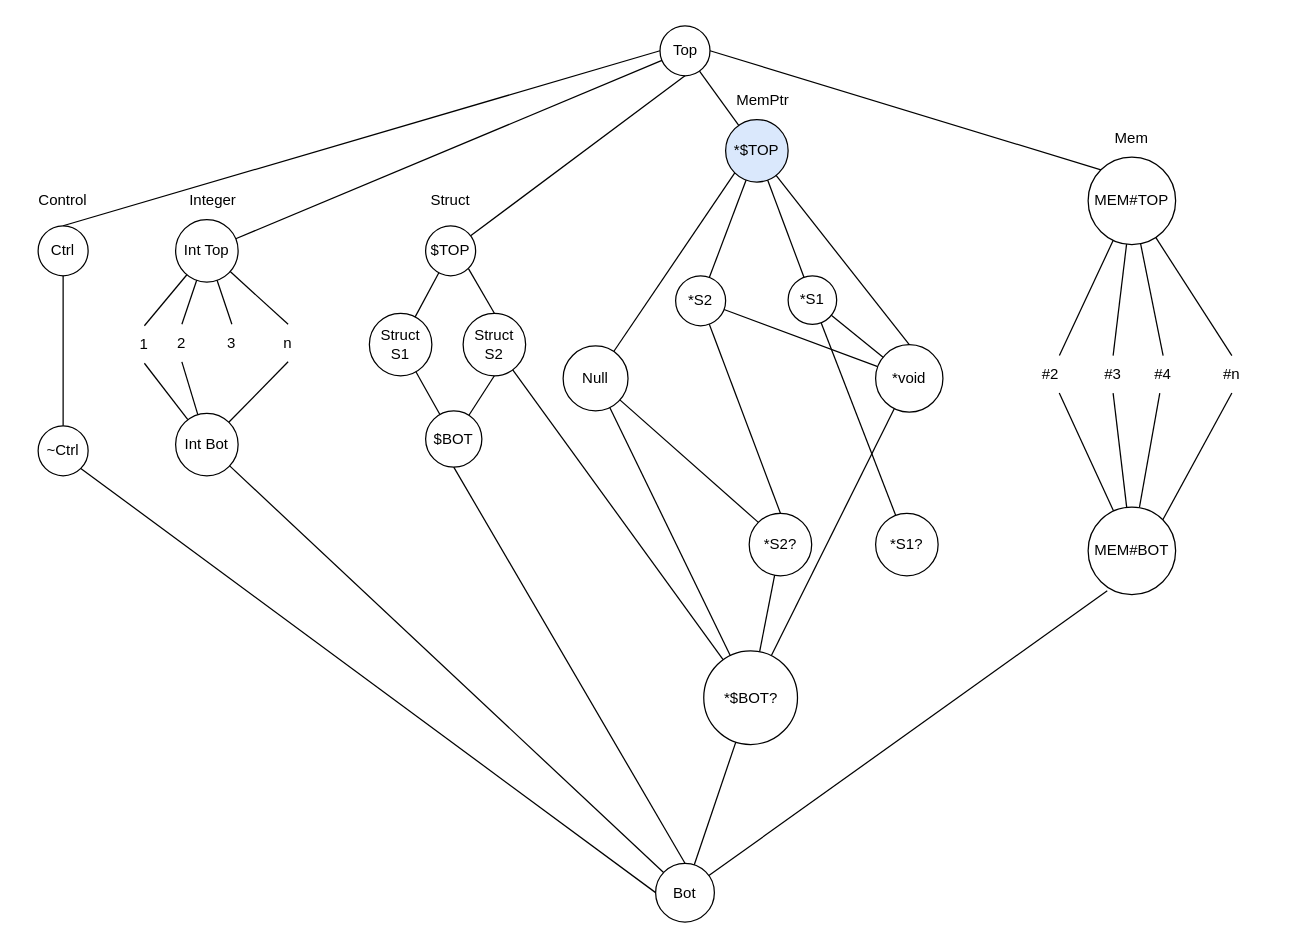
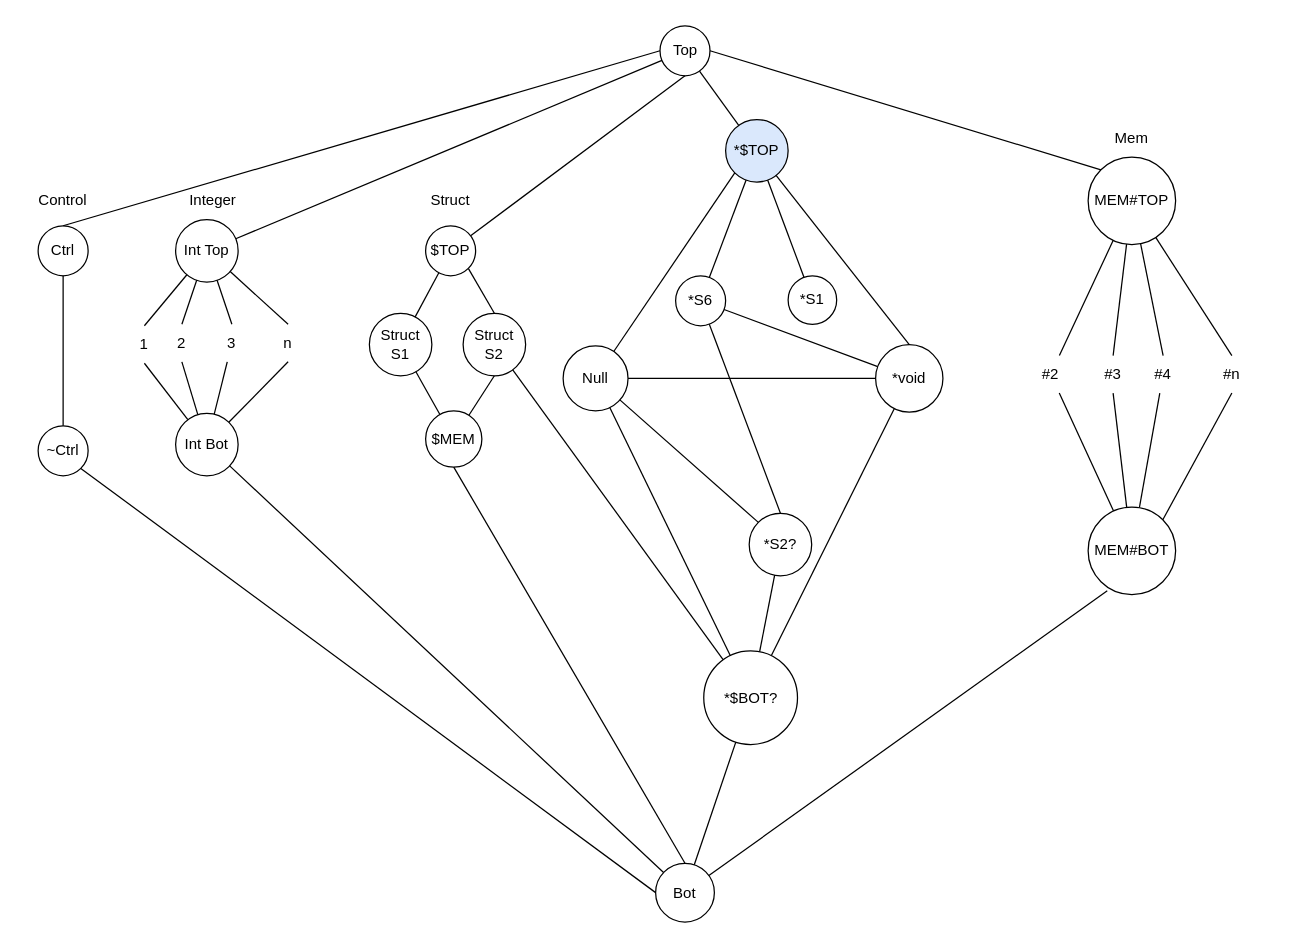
  <mxCell id="0" />
  <mxCell id="1" parent="0" />
  <mxCell id="2" value="Top" style="ellipse;whiteSpace=wrap;html=1;aspect=fixed;" parent="1" vertex="1"><mxGeometry x="527.5" y="20" width="40" height="40" as="geometry" /></mxCell>
  <mxCell id="3" value="Int Top" style="ellipse;whiteSpace=wrap;html=1;aspect=fixed;" parent="1" vertex="1"><mxGeometry x="140" y="175" width="50" height="50" as="geometry" /></mxCell>
  <mxCell id="4" value="Int Bot" style="ellipse;whiteSpace=wrap;html=1;aspect=fixed;" parent="1" vertex="1"><mxGeometry x="140" y="330" width="50" height="50" as="geometry" /></mxCell>
  <mxCell id="5" value="Bot" style="ellipse;whiteSpace=wrap;html=1;aspect=fixed;" parent="1" vertex="1"><mxGeometry x="524" y="690" width="47" height="47" as="geometry" /></mxCell>
  <mxCell id="6" value="1" style="text;html=1;strokeColor=none;fillColor=none;align=center;verticalAlign=middle;whiteSpace=wrap;rounded=0;" parent="1" vertex="1"><mxGeometry x="100" y="260" width="30" height="30" as="geometry" /></mxCell>
  <mxCell id="7" value="2" style="text;html=1;strokeColor=none;fillColor=none;align=center;verticalAlign=middle;whiteSpace=wrap;rounded=0;" parent="1" vertex="1"><mxGeometry x="130" y="258.85" width="30" height="30" as="geometry" /></mxCell>
  <mxCell id="8" value="3" style="text;html=1;strokeColor=none;fillColor=none;align=center;verticalAlign=middle;whiteSpace=wrap;rounded=0;" parent="1" vertex="1"><mxGeometry x="170" y="258.85" width="30" height="30" as="geometry" /></mxCell>
  <mxCell id="9" value="n" style="text;html=1;strokeColor=none;fillColor=none;align=center;verticalAlign=middle;whiteSpace=wrap;rounded=0;" parent="1" vertex="1"><mxGeometry x="220" y="258.85" width="20" height="30" as="geometry" /></mxCell>
  <mxCell id="10" value="" style="endArrow=none;html=1;exitX=0.5;exitY=0;exitDx=0;exitDy=0;" parent="1" source="6" target="3" edge="1"><mxGeometry width="50" height="50" relative="1" as="geometry"><mxPoint x="400" y="470" as="sourcePoint" /><mxPoint x="450" y="420" as="targetPoint" /></mxGeometry></mxCell>
  <mxCell id="11" value="" style="endArrow=none;html=1;entryX=0.5;entryY=1;entryDx=0;entryDy=0;" parent="1" source="4" target="6" edge="1"><mxGeometry width="50" height="50" relative="1" as="geometry"><mxPoint x="110" y="340" as="sourcePoint" /><mxPoint x="160" y="290" as="targetPoint" /></mxGeometry></mxCell>
  <mxCell id="12" value="" style="endArrow=none;html=1;exitX=0.5;exitY=0;exitDx=0;exitDy=0;" parent="1" source="7" target="3" edge="1"><mxGeometry width="50" height="50" relative="1" as="geometry"><mxPoint x="300" y="620" as="sourcePoint" /><mxPoint x="350" y="570" as="targetPoint" /></mxGeometry></mxCell>
  <mxCell id="13" value="" style="endArrow=none;html=1;entryX=0.5;entryY=1;entryDx=0;entryDy=0;" parent="1" source="4" target="7" edge="1"><mxGeometry width="50" height="50" relative="1" as="geometry"><mxPoint x="210" y="490" as="sourcePoint" /><mxPoint x="260" y="440" as="targetPoint" /></mxGeometry></mxCell>
  <mxCell id="14" value="" style="endArrow=none;html=1;exitX=0.5;exitY=0;exitDx=0;exitDy=0;" parent="1" source="8" target="3" edge="1"><mxGeometry width="50" height="50" relative="1" as="geometry"><mxPoint x="110" y="570" as="sourcePoint" /><mxPoint x="160" y="520" as="targetPoint" /></mxGeometry></mxCell>
+ <mxCell id="15" value="" style="endArrow=none;html=1;" parent="1" source="4" target="8" edge="1"><mxGeometry width="50" height="50" relative="1" as="geometry"><mxPoint x="140" y="390" as="sourcePoint" /><mxPoint x="190" y="340" as="targetPoint" /></mxGeometry></mxCell>
  <mxCell id="16" value="" style="endArrow=none;html=1;exitX=0.5;exitY=0;exitDx=0;exitDy=0;" parent="1" source="9" target="3" edge="1"><mxGeometry width="50" height="50" relative="1" as="geometry"><mxPoint x="350" y="260" as="sourcePoint" /><mxPoint x="400" y="210" as="targetPoint" /></mxGeometry></mxCell>
  <mxCell id="17" value="" style="endArrow=none;html=1;entryX=0.5;entryY=1;entryDx=0;entryDy=0;" parent="1" source="4" target="9" edge="1"><mxGeometry width="50" height="50" relative="1" as="geometry"><mxPoint x="280" y="360" as="sourcePoint" /><mxPoint x="330" y="310" as="targetPoint" /></mxGeometry></mxCell>
  <mxCell id="18" value="" style="endArrow=none;html=1;" parent="1" source="3" target="2" edge="1"><mxGeometry width="50" height="50" relative="1" as="geometry"><mxPoint x="280" y="180" as="sourcePoint" /><mxPoint x="330" y="130" as="targetPoint" /></mxGeometry></mxCell>
  <mxCell id="19" value="" style="endArrow=none;html=1;" parent="1" source="5" target="4" edge="1"><mxGeometry width="50" height="50" relative="1" as="geometry"><mxPoint x="180" y="520" as="sourcePoint" /><mxPoint x="230" y="470" as="targetPoint" /></mxGeometry></mxCell>
  <mxCell id="20" value="*$TOP" style="ellipse;whiteSpace=wrap;html=1;aspect=fixed;fillColor=#dae8fc;" parent="1" vertex="1"><mxGeometry x="580" y="95" width="50" height="50" as="geometry" /></mxCell>
  <mxCell id="21" value="*$BOT?" style="ellipse;whiteSpace=wrap;html=1;aspect=fixed;" parent="1" vertex="1"><mxGeometry x="562.5" y="520" width="75" height="75" as="geometry" /></mxCell>
  <mxCell id="22" value="" style="endArrow=none;html=1;" parent="1" source="5" target="21" edge="1"><mxGeometry width="50" height="50" relative="1" as="geometry"><mxPoint x="400" y="470" as="sourcePoint" /><mxPoint x="450" y="420" as="targetPoint" /></mxGeometry></mxCell>
  <mxCell id="23" value="" style="endArrow=none;html=1;entryX=0;entryY=1;entryDx=0;entryDy=0;" parent="1" source="58" target="20" edge="1"><mxGeometry width="50" height="50" relative="1" as="geometry"><mxPoint x="550" y="260" as="sourcePoint" /><mxPoint x="520" y="180" as="targetPoint" /></mxGeometry></mxCell>
  <mxCell id="24" value="" style="endArrow=none;html=1;" parent="1" source="20" target="62" edge="1"><mxGeometry width="50" height="50" relative="1" as="geometry"><mxPoint x="715" y="220" as="sourcePoint" /><mxPoint x="690" y="180" as="targetPoint" /></mxGeometry></mxCell>
  <mxCell id="25" value="" style="endArrow=none;html=1;" parent="1" source="2" target="20" edge="1"><mxGeometry width="50" height="50" relative="1" as="geometry"><mxPoint x="600" y="100" as="sourcePoint" /><mxPoint x="650" y="50" as="targetPoint" /></mxGeometry></mxCell>
  <mxCell id="26" value="Struct&lt;br&gt;S1" style="ellipse;whiteSpace=wrap;html=1;aspect=fixed;" parent="1" vertex="1"><mxGeometry x="295" y="250" width="50" height="50" as="geometry" /></mxCell>
  <mxCell id="27" value="Struct&lt;br&gt;S2" style="ellipse;whiteSpace=wrap;html=1;aspect=fixed;" parent="1" vertex="1"><mxGeometry x="370" y="250" width="50" height="50" as="geometry" /></mxCell>
  <mxCell id="28" value="" style="endArrow=none;html=1;" parent="1" source="26" target="38" edge="1"><mxGeometry width="50" height="50" relative="1" as="geometry"><mxPoint x="343" y="220" as="sourcePoint" /><mxPoint x="333" y="190" as="targetPoint" /></mxGeometry></mxCell>
  <mxCell id="29" value="" style="endArrow=none;html=1;" parent="1" source="39" target="26" edge="1"><mxGeometry width="50" height="50" relative="1" as="geometry"><mxPoint x="343" y="340" as="sourcePoint" /><mxPoint x="383" y="380" as="targetPoint" /></mxGeometry></mxCell>
  <mxCell id="30" value="" style="endArrow=none;html=1;exitX=0.5;exitY=0;exitDx=0;exitDy=0;entryX=1;entryY=1;entryDx=0;entryDy=0;" parent="1" source="27" target="38" edge="1"><mxGeometry width="50" height="50" relative="1" as="geometry"><mxPoint x="393" y="210" as="sourcePoint" /><mxPoint x="353" y="200" as="targetPoint" /></mxGeometry></mxCell>
  <mxCell id="31" value="" style="endArrow=none;html=1;entryX=0.5;entryY=1;entryDx=0;entryDy=0;" parent="1" source="39" target="27" edge="1"><mxGeometry width="50" height="50" relative="1" as="geometry"><mxPoint x="373" y="340" as="sourcePoint" /><mxPoint x="463" y="340" as="targetPoint" /></mxGeometry></mxCell>
  <mxCell id="32" value="Ctrl" style="ellipse;whiteSpace=wrap;html=1;aspect=fixed;" parent="1" vertex="1"><mxGeometry x="30" y="180" width="40" height="40" as="geometry" /></mxCell>
  <mxCell id="33" value="~Ctrl" style="ellipse;whiteSpace=wrap;html=1;aspect=fixed;" parent="1" vertex="1"><mxGeometry x="30" y="340" width="40" height="40" as="geometry" /></mxCell>
  <mxCell id="34" value="" style="endArrow=none;html=1;entryX=0;entryY=0.5;entryDx=0;entryDy=0;exitX=0.5;exitY=0;exitDx=0;exitDy=0;" parent="1" source="32" target="2" edge="1"><mxGeometry width="50" height="50" relative="1" as="geometry"><mxPoint x="400" y="450" as="sourcePoint" /><mxPoint x="450" y="400" as="targetPoint" /></mxGeometry></mxCell>
  <mxCell id="35" value="" style="endArrow=none;html=1;entryX=0.5;entryY=1;entryDx=0;entryDy=0;exitX=0.5;exitY=0;exitDx=0;exitDy=0;" parent="1" source="33" target="32" edge="1"><mxGeometry width="50" height="50" relative="1" as="geometry"><mxPoint x="82" y="310" as="sourcePoint" /><mxPoint x="132" y="260" as="targetPoint" /></mxGeometry></mxCell>
  <mxCell id="36" value="" style="endArrow=none;html=1;entryX=1;entryY=1;entryDx=0;entryDy=0;exitX=0;exitY=0.5;exitDx=0;exitDy=0;" parent="1" source="5" target="33" edge="1"><mxGeometry width="50" height="50" relative="1" as="geometry"><mxPoint x="120" y="480" as="sourcePoint" /><mxPoint x="170" y="430" as="targetPoint" /></mxGeometry></mxCell>
  <mxCell id="37" value="" style="endArrow=none;html=1;" parent="1" source="21" target="27" edge="1"><mxGeometry width="50" height="50" relative="1" as="geometry"><mxPoint x="680" y="370" as="sourcePoint" /><mxPoint x="660" y="290" as="targetPoint" /></mxGeometry></mxCell>
  <mxCell id="38" value="$TOP" style="ellipse;whiteSpace=wrap;html=1;aspect=fixed;" parent="1" vertex="1"><mxGeometry x="340" y="180" width="40" height="40" as="geometry" /></mxCell>
- <mxCell id="39" value="$BOT" style="ellipse;whiteSpace=wrap;html=1;aspect=fixed;" parent="1" vertex="1"><mxGeometry x="340" y="328.07" width="45" height="45" as="geometry" /></mxCell>
+ <mxCell id="39" value="$MEM" style="ellipse;whiteSpace=wrap;html=1;aspect=fixed;" parent="1" vertex="1"><mxGeometry x="340" y="328.07" width="45" height="45" as="geometry" /></mxCell>
  <mxCell id="40" value="" style="endArrow=none;html=1;entryX=0.5;entryY=1;entryDx=0;entryDy=0;" parent="1" source="38" target="2" edge="1"><mxGeometry width="50" height="50" relative="1" as="geometry"><mxPoint x="400" y="470" as="sourcePoint" /><mxPoint x="450" y="420" as="targetPoint" /></mxGeometry></mxCell>
  <mxCell id="41" value="" style="endArrow=none;html=1;entryX=0.5;entryY=1;entryDx=0;entryDy=0;exitX=0.5;exitY=0;exitDx=0;exitDy=0;" parent="1" source="5" target="39" edge="1"><mxGeometry width="50" height="50" relative="1" as="geometry"><mxPoint x="540" y="690" as="sourcePoint" /><mxPoint x="590" y="640" as="targetPoint" /></mxGeometry></mxCell>
  <mxCell id="42" value="MEM#TOP" style="ellipse;whiteSpace=wrap;html=1;aspect=fixed;" parent="1" vertex="1"><mxGeometry x="870" y="125" width="70" height="70" as="geometry" /></mxCell>
  <mxCell id="43" value="#3" style="text;html=1;strokeColor=none;fillColor=none;align=center;verticalAlign=middle;whiteSpace=wrap;rounded=0;" parent="1" vertex="1"><mxGeometry x="870" y="283.85" width="40" height="30" as="geometry" /></mxCell>
  <mxCell id="44" value="#4" style="text;html=1;strokeColor=none;fillColor=none;align=center;verticalAlign=middle;whiteSpace=wrap;rounded=0;" parent="1" vertex="1"><mxGeometry x="910" y="283.85" width="40" height="30" as="geometry" /></mxCell>
  <mxCell id="45" value="#n" style="text;html=1;strokeColor=none;fillColor=none;align=center;verticalAlign=middle;whiteSpace=wrap;rounded=0;" parent="1" vertex="1"><mxGeometry x="960" y="283.85" width="50" height="30" as="geometry" /></mxCell>
  <mxCell id="46" value="" style="endArrow=none;html=1;" parent="1" source="54" target="42" edge="1"><mxGeometry width="50" height="50" relative="1" as="geometry"><mxPoint x="850" y="283.85" as="sourcePoint" /><mxPoint x="895.915" y="244.999" as="targetPoint" /></mxGeometry></mxCell>
  <mxCell id="47" value="" style="endArrow=none;html=1;" parent="1" source="55" target="54" edge="1"><mxGeometry width="50" height="50" relative="1" as="geometry"><mxPoint x="897.322" y="361.172" as="sourcePoint" /><mxPoint x="850" y="313.85" as="targetPoint" /></mxGeometry></mxCell>
  <mxCell id="48" value="" style="endArrow=none;html=1;exitX=0.5;exitY=0;exitDx=0;exitDy=0;" parent="1" source="43" target="42" edge="1"><mxGeometry width="50" height="50" relative="1" as="geometry"><mxPoint x="990" y="643.85" as="sourcePoint" /><mxPoint x="901.578" y="249.942" as="targetPoint" /></mxGeometry></mxCell>
  <mxCell id="49" value="" style="endArrow=none;html=1;entryX=0.5;entryY=1;entryDx=0;entryDy=0;" parent="1" source="55" target="43" edge="1"><mxGeometry width="50" height="50" relative="1" as="geometry"><mxPoint x="903.148" y="356.838" as="sourcePoint" /><mxPoint x="950" y="463.85" as="targetPoint" /></mxGeometry></mxCell>
  <mxCell id="50" value="" style="endArrow=none;html=1;exitX=0.5;exitY=0;exitDx=0;exitDy=0;" parent="1" source="44" target="42" edge="1"><mxGeometry width="50" height="50" relative="1" as="geometry"><mxPoint x="800" y="593.85" as="sourcePoint" /><mxPoint x="912.737" y="253.747" as="targetPoint" /></mxGeometry></mxCell>
  <mxCell id="51" value="" style="endArrow=none;html=1;" parent="1" source="55" target="44" edge="1"><mxGeometry width="50" height="50" relative="1" as="geometry"><mxPoint x="910" y="410" as="sourcePoint" /><mxPoint x="880" y="363.85" as="targetPoint" /></mxGeometry></mxCell>
  <mxCell id="52" value="" style="endArrow=none;html=1;exitX=0.5;exitY=0;exitDx=0;exitDy=0;" parent="1" source="45" target="42" edge="1"><mxGeometry width="50" height="50" relative="1" as="geometry"><mxPoint x="1040" y="283.85" as="sourcePoint" /><mxPoint x="934.085" y="244.999" as="targetPoint" /></mxGeometry></mxCell>
  <mxCell id="53" value="" style="endArrow=none;html=1;entryX=0.5;entryY=1;entryDx=0;entryDy=0;exitX=1;exitY=0;exitDx=0;exitDy=0;" parent="1" source="55" target="45" edge="1"><mxGeometry width="50" height="50" relative="1" as="geometry"><mxPoint x="932.678" y="361.172" as="sourcePoint" /><mxPoint x="1020" y="333.85" as="targetPoint" /></mxGeometry></mxCell>
  <mxCell id="54" value="#2" style="text;html=1;strokeColor=none;fillColor=none;align=center;verticalAlign=middle;whiteSpace=wrap;rounded=0;" parent="1" vertex="1"><mxGeometry x="820" y="283.85" width="40" height="30" as="geometry" /></mxCell>
  <mxCell id="55" value="MEM#BOT" style="ellipse;whiteSpace=wrap;html=1;aspect=fixed;" parent="1" vertex="1"><mxGeometry x="870" y="405" width="70" height="70" as="geometry" /></mxCell>
  <mxCell id="56" value="" style="endArrow=none;html=1;entryX=1;entryY=0.5;entryDx=0;entryDy=0;exitX=0;exitY=0;exitDx=0;exitDy=0;" parent="1" source="42" target="2" edge="1"><mxGeometry width="50" height="50" relative="1" as="geometry"><mxPoint x="1030" y="110" as="sourcePoint" /><mxPoint x="1080" y="60" as="targetPoint" /></mxGeometry></mxCell>
  <mxCell id="57" value="" style="endArrow=none;html=1;entryX=0.219;entryY=0.957;entryDx=0;entryDy=0;entryPerimeter=0;" parent="1" source="5" target="55" edge="1"><mxGeometry width="50" height="50" relative="1" as="geometry"><mxPoint x="610" y="620" as="sourcePoint" /><mxPoint x="660" y="570" as="targetPoint" /></mxGeometry></mxCell>
  <mxCell id="58" value="Null" style="ellipse;whiteSpace=wrap;html=1;aspect=fixed;" parent="1" vertex="1"><mxGeometry x="450" y="276.15" width="51.92" height="51.92" as="geometry" /></mxCell>
  <mxCell id="59" value="*void" style="ellipse;whiteSpace=wrap;html=1;aspect=fixed;" parent="1" vertex="1"><mxGeometry x="700" y="275.19" width="53.85" height="53.85" as="geometry" /></mxCell>
  <mxCell id="60" value="" style="endArrow=none;html=1;" parent="1" source="21" target="59" edge="1"><mxGeometry width="50" height="50" relative="1" as="geometry"><mxPoint x="540" y="530" as="sourcePoint" /><mxPoint x="760" y="290" as="targetPoint" /></mxGeometry></mxCell>
  <mxCell id="61" value="" style="endArrow=none;html=1;" parent="1" source="21" target="58" edge="1"><mxGeometry width="50" height="50" relative="1" as="geometry"><mxPoint x="555" y="320" as="sourcePoint" /><mxPoint x="690" y="210" as="targetPoint" /></mxGeometry></mxCell>
  <mxCell id="62" value="*S1" style="ellipse;whiteSpace=wrap;html=1;aspect=fixed;" parent="1" vertex="1"><mxGeometry x="630" y="220" width="38.85" height="38.85" as="geometry" /></mxCell>
- <mxCell id="63" value="*S1?" style="ellipse;whiteSpace=wrap;html=1;aspect=fixed;" parent="1" vertex="1"><mxGeometry x="700" y="410" width="50" height="50" as="geometry" /></mxCell>
- <mxCell id="64" value="" style="endArrow=none;html=1;" parent="1" source="63" target="62" edge="1"><mxGeometry width="50" height="50" relative="1" as="geometry"><mxPoint x="640" y="220" as="sourcePoint" /><mxPoint x="690" y="170" as="targetPoint" /></mxGeometry></mxCell>
- <mxCell id="65" value="*S2" style="ellipse;whiteSpace=wrap;html=1;aspect=fixed;" parent="1" vertex="1"><mxGeometry x="540" y="220" width="40" height="40" as="geometry" /></mxCell>
+ <mxCell id="65" value="*S6" style="ellipse;whiteSpace=wrap;html=1;aspect=fixed;" parent="1" vertex="1"><mxGeometry x="540" y="220" width="40" height="40" as="geometry" /></mxCell>
  <mxCell id="66" value="" style="endArrow=none;html=1;" parent="1" source="20" target="65" edge="1"><mxGeometry width="50" height="50" relative="1" as="geometry"><mxPoint x="650" y="50" as="sourcePoint" /><mxPoint x="700" y="0" as="targetPoint" /></mxGeometry></mxCell>
  <mxCell id="67" value="" style="endArrow=none;html=1;" parent="1" source="59" target="65" edge="1"><mxGeometry width="50" height="50" relative="1" as="geometry"><mxPoint x="680" y="620" as="sourcePoint" /><mxPoint x="730" y="570" as="targetPoint" /></mxGeometry></mxCell>
- <mxCell id="68" value="" style="endArrow=none;html=1;" parent="1" source="59" target="62" edge="1"><mxGeometry width="50" height="50" relative="1" as="geometry"><mxPoint x="650" y="620" as="sourcePoint" /><mxPoint x="700" y="570" as="targetPoint" /></mxGeometry></mxCell>
+ <mxCell id="68" value="" style="endArrow=none;html=1;" parent="1" source="59" target="58" edge="1"><mxGeometry width="50" height="50" relative="1" as="geometry"><mxPoint x="650" y="620" as="sourcePoint" /><mxPoint x="700" y="570" as="targetPoint" /></mxGeometry></mxCell>
  <mxCell id="69" value="*S2?" style="ellipse;whiteSpace=wrap;html=1;aspect=fixed;" parent="1" vertex="1"><mxGeometry x="598.85" y="410" width="50" height="50" as="geometry" /></mxCell>
  <mxCell id="70" value="" style="endArrow=none;html=1;exitX=0;exitY=0;exitDx=0;exitDy=0;" parent="1" source="69" target="58" edge="1"><mxGeometry width="50" height="50" relative="1" as="geometry"><mxPoint x="800" y="740" as="sourcePoint" /><mxPoint x="850" y="690" as="targetPoint" /></mxGeometry></mxCell>
  <mxCell id="71" value="" style="endArrow=none;html=1;exitX=0.5;exitY=0;exitDx=0;exitDy=0;" parent="1" source="69" target="65" edge="1"><mxGeometry width="50" height="50" relative="1" as="geometry"><mxPoint x="730" y="650" as="sourcePoint" /><mxPoint x="600" y="220" as="targetPoint" /></mxGeometry></mxCell>
  <mxCell id="72" value="" style="endArrow=none;html=1;" parent="1" source="21" target="69" edge="1"><mxGeometry width="50" height="50" relative="1" as="geometry"><mxPoint x="700" y="510" as="sourcePoint" /><mxPoint x="750" y="460" as="targetPoint" /></mxGeometry></mxCell>
  <mxCell id="73" value="" style="endArrow=none;html=1;exitX=0.5;exitY=0;exitDx=0;exitDy=0;" parent="1" source="59" target="20" edge="1"><mxGeometry width="50" height="50" relative="1" as="geometry"><mxPoint x="210" y="700" as="sourcePoint" /><mxPoint x="610" y="140" as="targetPoint" /></mxGeometry></mxCell>
  <mxCell id="74" value="Control" style="text;html=1;strokeColor=none;fillColor=none;align=center;verticalAlign=middle;whiteSpace=wrap;rounded=0;" parent="1" vertex="1"><mxGeometry x="20" y="145" width="60" height="30" as="geometry" /></mxCell>
  <mxCell id="75" value="Integer" style="text;html=1;strokeColor=none;fillColor=none;align=center;verticalAlign=middle;whiteSpace=wrap;rounded=0;" parent="1" vertex="1"><mxGeometry x="140" y="145" width="60" height="30" as="geometry" /></mxCell>
  <mxCell id="76" value="Struct" style="text;html=1;strokeColor=none;fillColor=none;align=center;verticalAlign=middle;whiteSpace=wrap;rounded=0;" parent="1" vertex="1"><mxGeometry x="330" y="145" width="60" height="30" as="geometry" /></mxCell>
- <mxCell id="77" value="MemPtr" style="text;html=1;strokeColor=none;fillColor=none;align=center;verticalAlign=middle;whiteSpace=wrap;rounded=0;" parent="1" vertex="1"><mxGeometry x="580" y="65" width="60" height="30" as="geometry" /></mxCell>
  <mxCell id="78" value="Mem" style="text;html=1;strokeColor=none;fillColor=none;align=center;verticalAlign=middle;whiteSpace=wrap;rounded=0;" parent="1" vertex="1"><mxGeometry x="875" y="95" width="60" height="30" as="geometry" /></mxCell>
